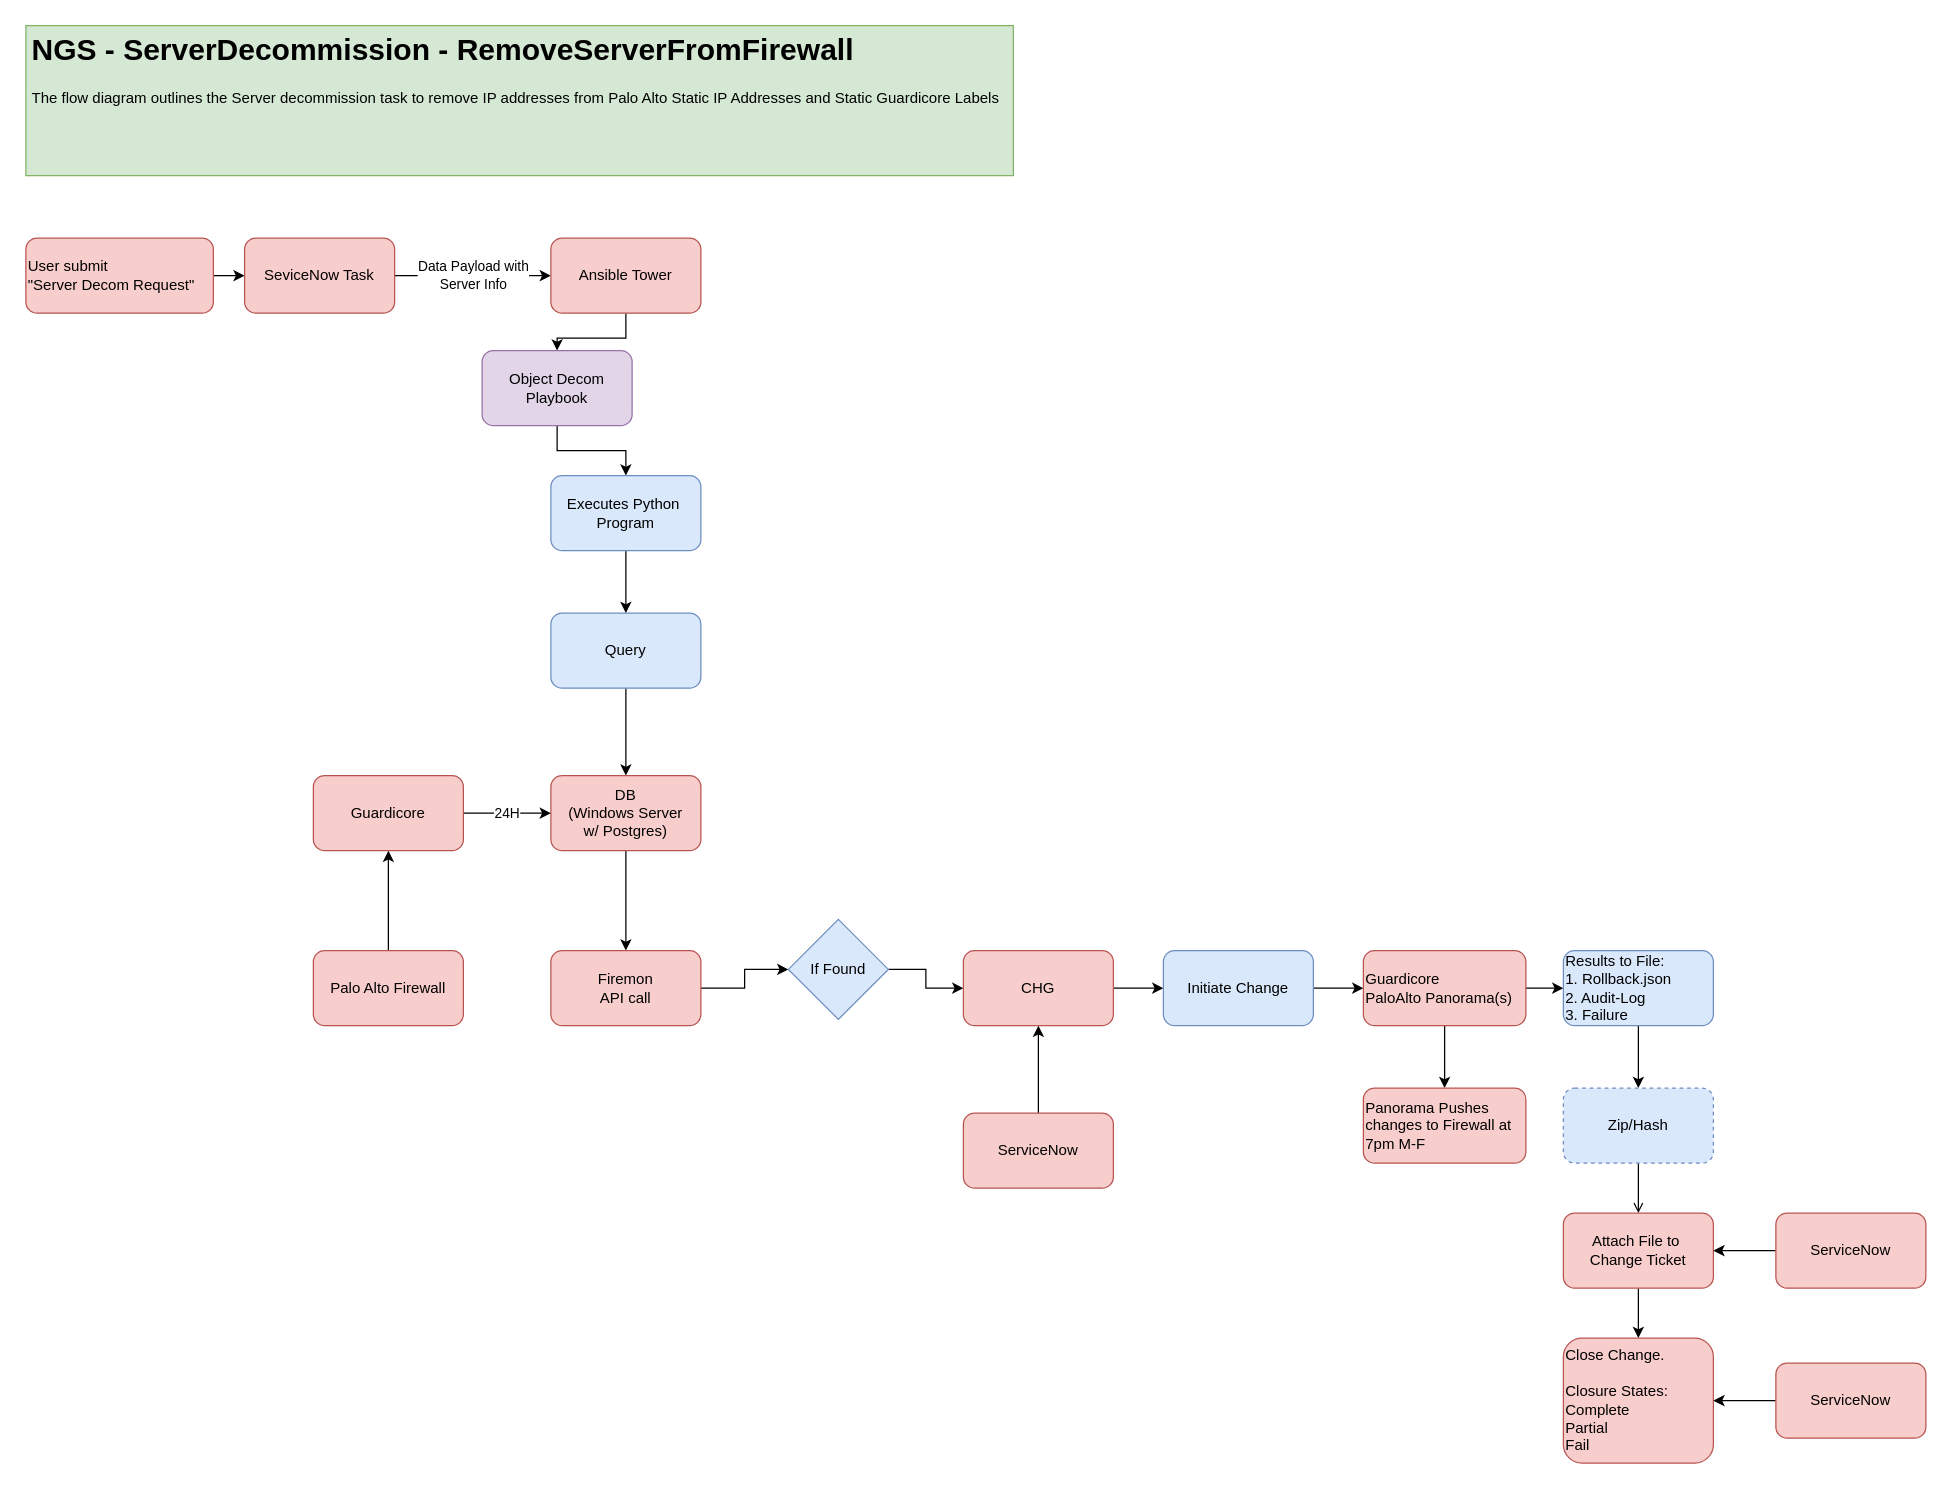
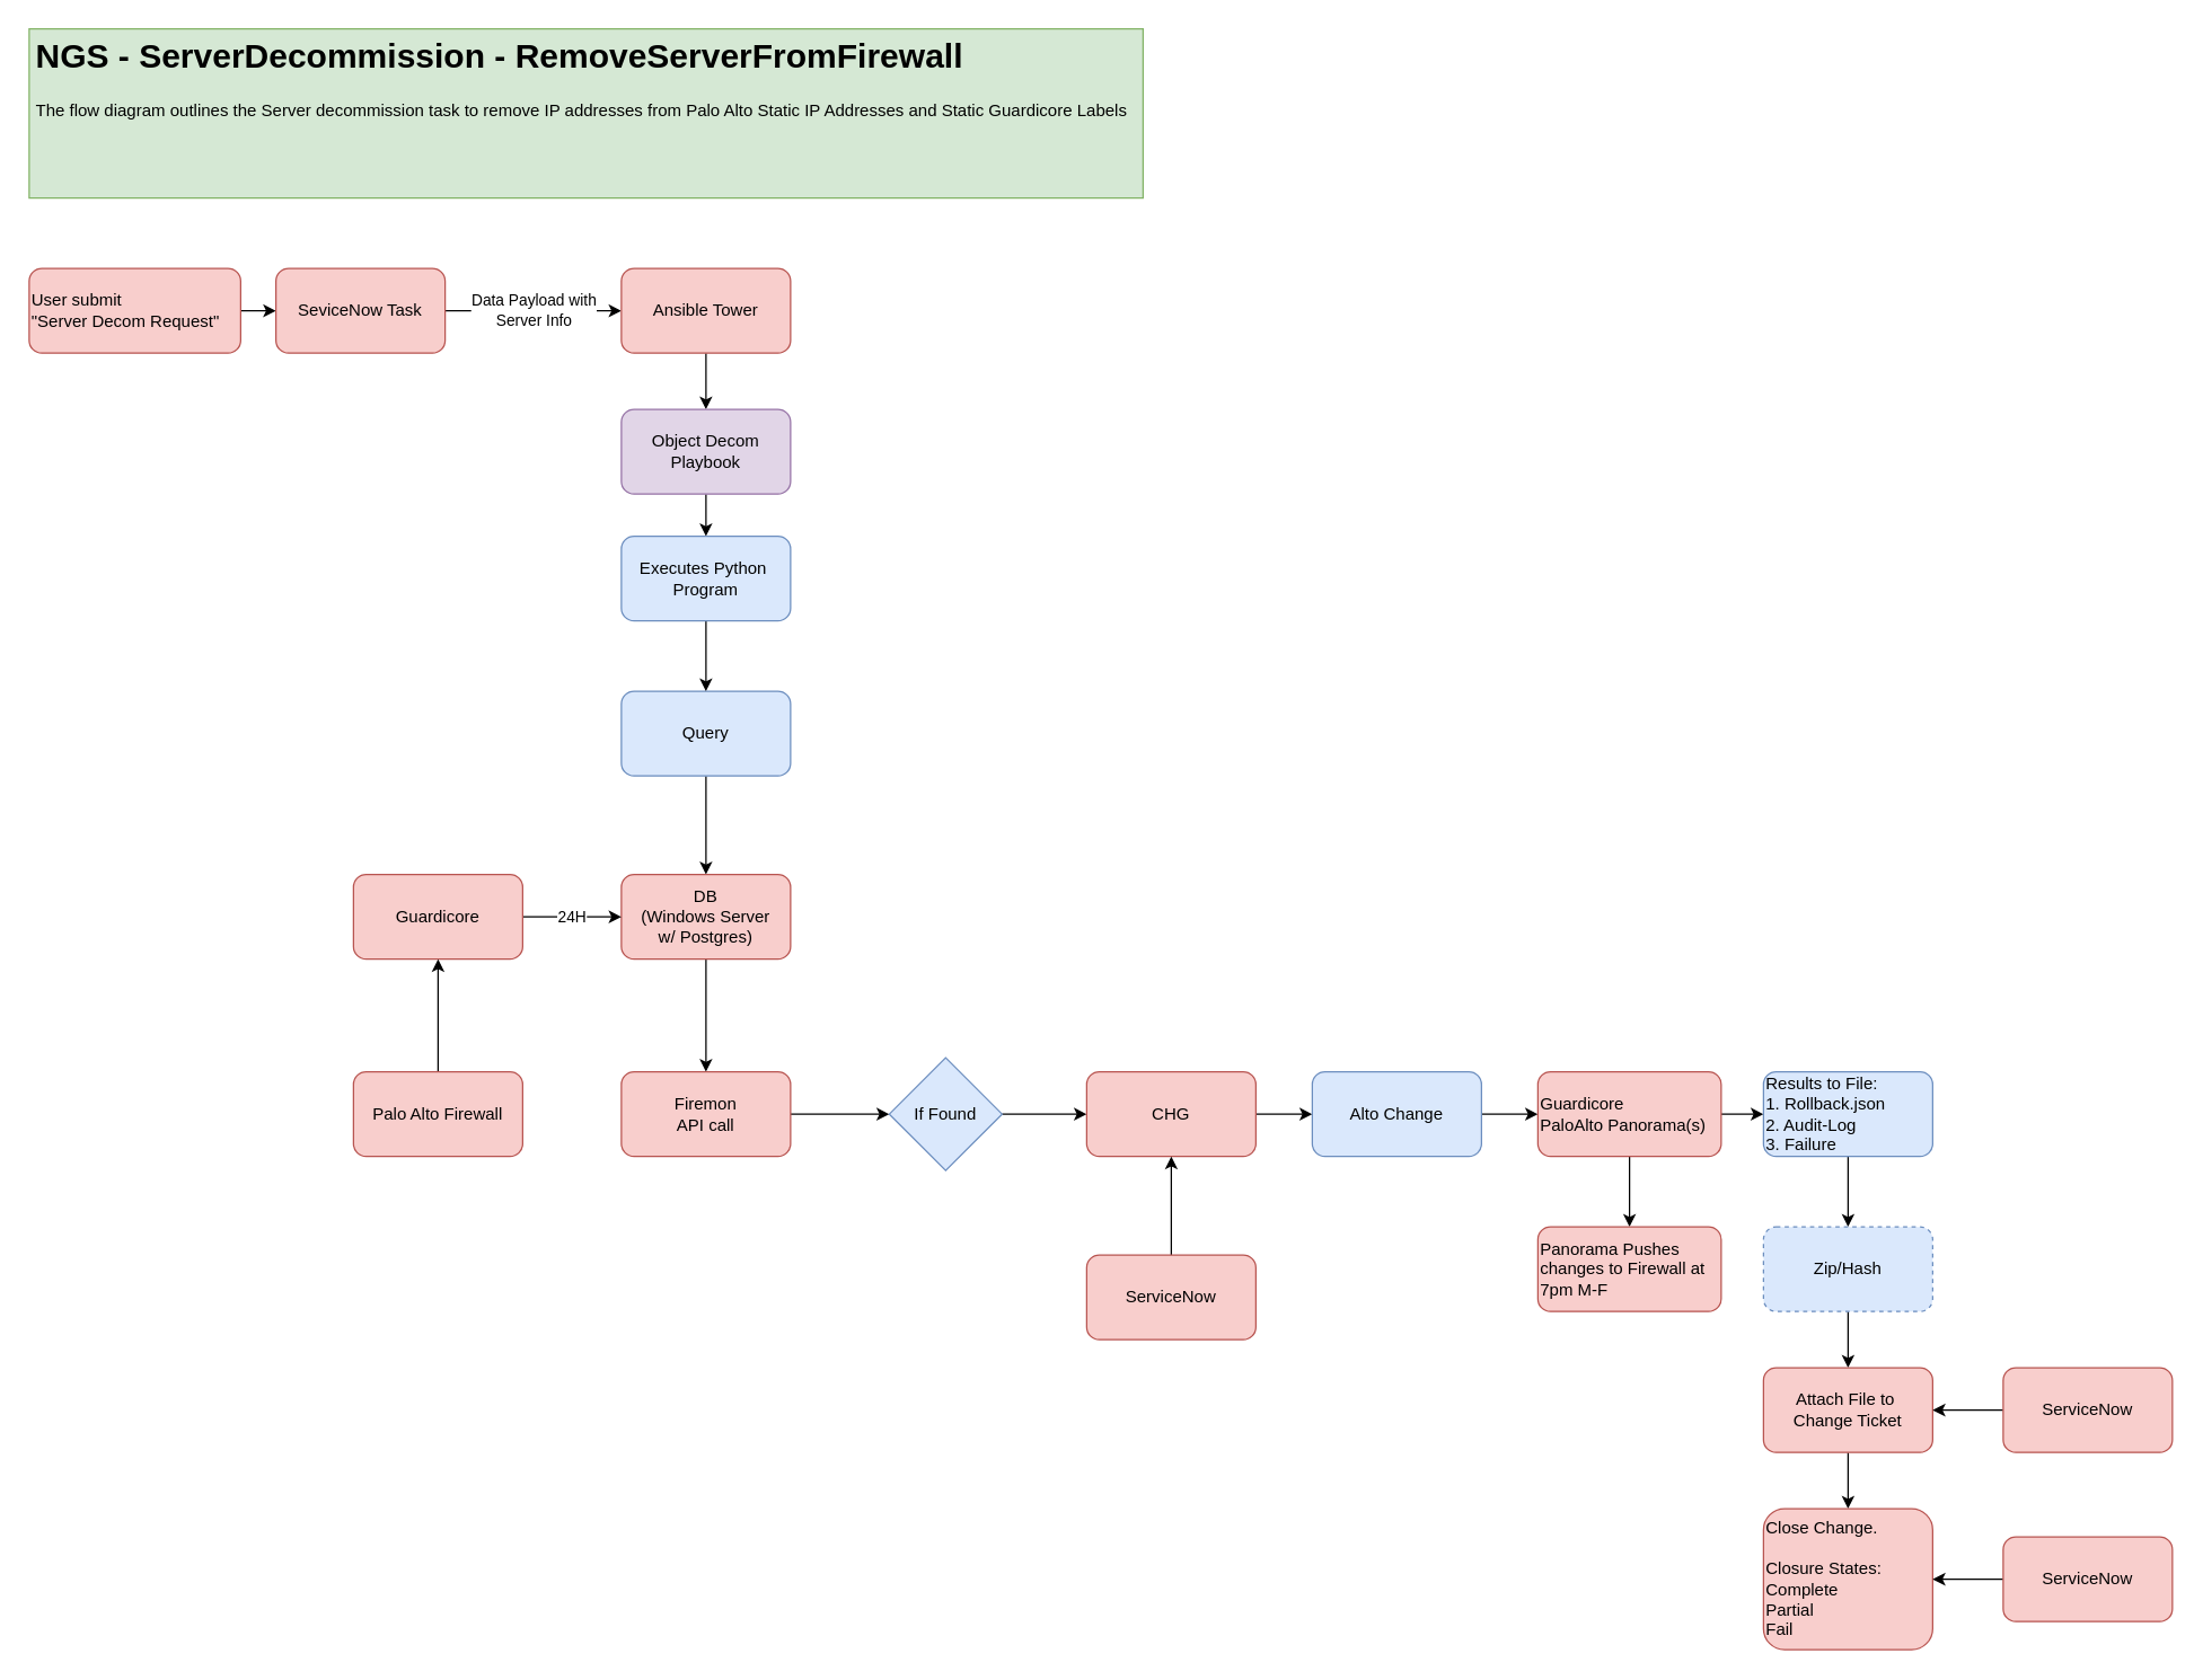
  <mxCell id="0" />
  <mxCell id="1" parent="0" />
  <mxCell id="2" value="" style="edgeStyle=orthogonalEdgeStyle;rounded=0;orthogonalLoop=1;jettySize=auto;html=1;" parent="1" source="3" target="5" edge="1"><mxGeometry relative="1" as="geometry" /></mxCell>
  <mxCell id="3" value="Query" style="rounded=1;whiteSpace=wrap;html=1;fillColor=#dae8fc;strokeColor=#6c8ebf;" parent="1" vertex="1"><mxGeometry x="440" y="490" width="120" height="60" as="geometry" /></mxCell>
  <mxCell id="4" value="" style="edgeStyle=orthogonalEdgeStyle;rounded=0;orthogonalLoop=1;jettySize=auto;html=1;" parent="1" source="5" target="7" edge="1"><mxGeometry relative="1" as="geometry" /></mxCell>
  <mxCell id="5" value="DB&lt;br&gt;(Windows Server&lt;br&gt;w/ Postgres)" style="rounded=1;whiteSpace=wrap;html=1;fillColor=#f8cecc;strokeColor=#b85450;" parent="1" vertex="1"><mxGeometry x="440" y="620" width="120" height="60" as="geometry" /></mxCell>
  <mxCell id="6" value="" style="edgeStyle=orthogonalEdgeStyle;rounded=0;orthogonalLoop=1;jettySize=auto;html=1;entryX=0;entryY=0.5;entryDx=0;entryDy=0;" parent="1" source="7" target="13" edge="1"><mxGeometry relative="1" as="geometry"><mxPoint x="640" y="790" as="targetPoint" /></mxGeometry></mxCell>
  <mxCell id="7" value="Firemon&lt;br&gt;API call" style="rounded=1;whiteSpace=wrap;html=1;fillColor=#f8cecc;strokeColor=#b85450;" parent="1" vertex="1"><mxGeometry x="440" y="760" width="120" height="60" as="geometry" /></mxCell>
  <mxCell id="8" value="24H" style="edgeStyle=orthogonalEdgeStyle;rounded=0;orthogonalLoop=1;jettySize=auto;html=1;" parent="1" source="9" target="5" edge="1"><mxGeometry relative="1" as="geometry" /></mxCell>
  <mxCell id="9" value="Guardicore" style="rounded=1;whiteSpace=wrap;html=1;fillColor=#f8cecc;strokeColor=#b85450;" parent="1" vertex="1"><mxGeometry x="250" y="620" width="120" height="60" as="geometry" /></mxCell>
  <mxCell id="10" value="" style="edgeStyle=orthogonalEdgeStyle;rounded=0;orthogonalLoop=1;jettySize=auto;html=1;" parent="1" source="11" target="9" edge="1"><mxGeometry relative="1" as="geometry" /></mxCell>
  <mxCell id="11" value="Palo Alto Firewall" style="rounded=1;whiteSpace=wrap;html=1;fillColor=#f8cecc;strokeColor=#b85450;" parent="1" vertex="1"><mxGeometry x="250" y="760" width="120" height="60" as="geometry" /></mxCell>
  <mxCell id="12" style="edgeStyle=orthogonalEdgeStyle;rounded=0;orthogonalLoop=1;jettySize=auto;html=1;" parent="1" source="13" target="15" edge="1"><mxGeometry relative="1" as="geometry" /></mxCell>
- <mxCell id="13" value="If Found" style="rhombus;whiteSpace=wrap;html=1;fillColor=#dae8fc;strokeColor=#6c8ebf;" parent="1" vertex="1"><mxGeometry x="630" y="735" width="80" height="80" as="geometry" /></mxCell>
+ <mxCell id="13" value="If Found" style="rhombus;whiteSpace=wrap;html=1;fillColor=#dae8fc;strokeColor=#6c8ebf;" parent="1" vertex="1"><mxGeometry x="630" y="750" width="80" height="80" as="geometry" /></mxCell>
  <mxCell id="14" value="" style="edgeStyle=orthogonalEdgeStyle;rounded=0;orthogonalLoop=1;jettySize=auto;html=1;" parent="1" source="15" target="17" edge="1"><mxGeometry relative="1" as="geometry" /></mxCell>
  <mxCell id="15" value="CHG" style="rounded=1;whiteSpace=wrap;html=1;fillColor=#f8cecc;strokeColor=#b85450;" parent="1" vertex="1"><mxGeometry x="770" y="760" width="120" height="60" as="geometry" /></mxCell>
  <mxCell id="16" value="" style="edgeStyle=orthogonalEdgeStyle;rounded=0;orthogonalLoop=1;jettySize=auto;html=1;" parent="1" source="17" target="20" edge="1"><mxGeometry relative="1" as="geometry" /></mxCell>
- <mxCell id="17" value="Initiate Change" style="rounded=1;whiteSpace=wrap;html=1;fillColor=#dae8fc;strokeColor=#6c8ebf;" parent="1" vertex="1"><mxGeometry x="930" y="760" width="120" height="60" as="geometry" /></mxCell>
+ <mxCell id="17" value="Alto Change" style="rounded=1;whiteSpace=wrap;html=1;fillColor=#dae8fc;strokeColor=#6c8ebf;" parent="1" vertex="1"><mxGeometry x="930" y="760" width="120" height="60" as="geometry" /></mxCell>
  <mxCell id="18" value="" style="edgeStyle=orthogonalEdgeStyle;rounded=0;orthogonalLoop=1;jettySize=auto;html=1;" parent="1" source="20" target="23" edge="1"><mxGeometry relative="1" as="geometry" /></mxCell>
  <mxCell id="19" value="" style="edgeStyle=orthogonalEdgeStyle;rounded=0;orthogonalLoop=1;jettySize=auto;html=1;" parent="1" source="20" target="21" edge="1"><mxGeometry relative="1" as="geometry" /></mxCell>
  <mxCell id="20" value="Guardicore&lt;br&gt;PaloAlto Panorama(s)" style="rounded=1;whiteSpace=wrap;html=1;fillColor=#f8cecc;strokeColor=#b85450;align=left;" parent="1" vertex="1"><mxGeometry x="1090" y="760" width="130" height="60" as="geometry" /></mxCell>
  <mxCell id="21" value="Panorama Pushes changes to Firewall at 7pm M-F" style="rounded=1;whiteSpace=wrap;html=1;fillColor=#f8cecc;strokeColor=#b85450;align=left;" parent="1" vertex="1"><mxGeometry x="1090" y="870" width="130" height="60" as="geometry" /></mxCell>
  <mxCell id="22" style="edgeStyle=orthogonalEdgeStyle;rounded=0;orthogonalLoop=1;jettySize=auto;html=1;" parent="1" source="23" target="25" edge="1"><mxGeometry relative="1" as="geometry" /></mxCell>
  <mxCell id="23" value="Results to File:&lt;br&gt;1. Rollback.json&lt;br&gt;2. Audit-Log&lt;br&gt;3. Failure" style="rounded=1;whiteSpace=wrap;html=1;fillColor=#dae8fc;strokeColor=#6c8ebf;align=left;" parent="1" vertex="1"><mxGeometry x="1250" y="760" width="120" height="60" as="geometry" /></mxCell>
- <mxCell id="24" value="" style="edgeStyle=orthogonalEdgeStyle;rounded=0;orthogonalLoop=1;jettySize=auto;html=1;endArrow=open;" parent="1" source="25" target="27" edge="1"><mxGeometry relative="1" as="geometry" /></mxCell>
+ <mxCell id="24" value="" style="edgeStyle=orthogonalEdgeStyle;rounded=0;orthogonalLoop=1;jettySize=auto;html=1;" parent="1" source="25" target="27" edge="1"><mxGeometry relative="1" as="geometry" /></mxCell>
  <mxCell id="25" value="Zip/Hash" style="rounded=1;whiteSpace=wrap;html=1;fillColor=#dae8fc;strokeColor=#6c8ebf;dashed=1;" parent="1" vertex="1"><mxGeometry x="1250" y="870" width="120" height="60" as="geometry" /></mxCell>
  <mxCell id="26" value="" style="edgeStyle=orthogonalEdgeStyle;rounded=0;orthogonalLoop=1;jettySize=auto;html=1;" parent="1" source="27" target="28" edge="1"><mxGeometry relative="1" as="geometry" /></mxCell>
  <mxCell id="27" value="Attach File to&amp;nbsp;&lt;br&gt;Change Ticket" style="rounded=1;whiteSpace=wrap;html=1;fillColor=#f8cecc;strokeColor=#b85450;" parent="1" vertex="1"><mxGeometry x="1250" y="970" width="120" height="60" as="geometry" /></mxCell>
  <mxCell id="28" value="Close Change.&lt;br&gt;&lt;br&gt;Closure States:&amp;nbsp;&lt;br&gt;Complete&lt;br&gt;Partial&lt;br&gt;Fail" style="rounded=1;whiteSpace=wrap;html=1;fillColor=#f8cecc;strokeColor=#b85450;align=left;" parent="1" vertex="1"><mxGeometry x="1250" y="1070" width="120" height="100" as="geometry" /></mxCell>
  <mxCell id="29" style="edgeStyle=orthogonalEdgeStyle;rounded=0;orthogonalLoop=1;jettySize=auto;html=1;entryX=0.5;entryY=1;entryDx=0;entryDy=0;" parent="1" source="30" target="15" edge="1"><mxGeometry relative="1" as="geometry" /></mxCell>
  <mxCell id="30" value="ServiceNow" style="rounded=1;whiteSpace=wrap;html=1;fillColor=#f8cecc;strokeColor=#b85450;" parent="1" vertex="1"><mxGeometry x="770" y="890" width="120" height="60" as="geometry" /></mxCell>
  <mxCell id="31" value="" style="edgeStyle=orthogonalEdgeStyle;rounded=0;orthogonalLoop=1;jettySize=auto;html=1;" parent="1" source="32" target="27" edge="1"><mxGeometry relative="1" as="geometry" /></mxCell>
  <mxCell id="32" value="ServiceNow" style="rounded=1;whiteSpace=wrap;html=1;fillColor=#f8cecc;strokeColor=#b85450;" parent="1" vertex="1"><mxGeometry x="1420" y="970" width="120" height="60" as="geometry" /></mxCell>
  <mxCell id="33" value="" style="edgeStyle=orthogonalEdgeStyle;rounded=0;orthogonalLoop=1;jettySize=auto;html=1;" parent="1" source="34" target="28" edge="1"><mxGeometry relative="1" as="geometry" /></mxCell>
  <mxCell id="34" value="ServiceNow" style="rounded=1;whiteSpace=wrap;html=1;fillColor=#f8cecc;strokeColor=#b85450;" parent="1" vertex="1"><mxGeometry x="1420" y="1090" width="120" height="60" as="geometry" /></mxCell>
  <mxCell id="35" value="" style="edgeStyle=orthogonalEdgeStyle;rounded=0;orthogonalLoop=1;jettySize=auto;html=1;" parent="1" source="36" target="38" edge="1"><mxGeometry relative="1" as="geometry" /></mxCell>
  <mxCell id="36" value="User submit &lt;br&gt;&quot;Server Decom Request&quot;" style="rounded=1;whiteSpace=wrap;html=1;fillColor=#f8cecc;strokeColor=#b85450;align=left;" parent="1" vertex="1"><mxGeometry x="20" y="190" width="150" height="60" as="geometry" /></mxCell>
  <mxCell id="37" value="Data Payload with&lt;br&gt;Server Info" style="edgeStyle=orthogonalEdgeStyle;rounded=0;orthogonalLoop=1;jettySize=auto;html=1;" parent="1" source="38" target="40" edge="1"><mxGeometry relative="1" as="geometry" /></mxCell>
  <mxCell id="38" value="SeviceNow Task" style="rounded=1;whiteSpace=wrap;html=1;fillColor=#f8cecc;strokeColor=#b85450;" parent="1" vertex="1"><mxGeometry x="195" y="190" width="120" height="60" as="geometry" /></mxCell>
  <mxCell id="39" value="" style="edgeStyle=orthogonalEdgeStyle;rounded=0;orthogonalLoop=1;jettySize=auto;html=1;" parent="1" source="40" target="42" edge="1"><mxGeometry relative="1" as="geometry" /></mxCell>
  <mxCell id="40" value="Ansible Tower" style="rounded=1;whiteSpace=wrap;html=1;fillColor=#f8cecc;strokeColor=#b85450;" parent="1" vertex="1"><mxGeometry x="440" y="190" width="120" height="60" as="geometry" /></mxCell>
  <mxCell id="41" value="" style="edgeStyle=orthogonalEdgeStyle;rounded=0;orthogonalLoop=1;jettySize=auto;html=1;" parent="1" source="42" target="44" edge="1"><mxGeometry relative="1" as="geometry" /></mxCell>
- <mxCell id="42" value="Object Decom&lt;br&gt;Playbook" style="rounded=1;whiteSpace=wrap;html=1;fillColor=#e1d5e7;strokeColor=#9673a6;" parent="1" vertex="1"><mxGeometry x="385" y="280" width="120" height="60" as="geometry" /></mxCell>
+ <mxCell id="42" value="Object Decom&lt;br&gt;Playbook" style="rounded=1;whiteSpace=wrap;html=1;fillColor=#e1d5e7;strokeColor=#9673a6;" parent="1" vertex="1"><mxGeometry x="440" y="290" width="120" height="60" as="geometry" /></mxCell>
  <mxCell id="43" style="edgeStyle=orthogonalEdgeStyle;rounded=0;orthogonalLoop=1;jettySize=auto;html=1;" parent="1" source="44" target="3" edge="1"><mxGeometry relative="1" as="geometry" /></mxCell>
  <mxCell id="44" value="Executes Python&amp;nbsp;&lt;br&gt;Program" style="rounded=1;whiteSpace=wrap;html=1;fillColor=#dae8fc;strokeColor=#6c8ebf;" parent="1" vertex="1"><mxGeometry x="440" y="380" width="120" height="60" as="geometry" /></mxCell>
  <mxCell id="45" value="&lt;h1&gt;NGS - ServerDecommission - RemoveServerFromFirewall&lt;/h1&gt;&lt;p&gt;The flow diagram outlines the Server decommission task to remove IP addresses from Palo Alto Static IP Addresses and Static Guardicore Labels&amp;nbsp;&lt;/p&gt;" style="text;html=1;strokeColor=#82b366;fillColor=#d5e8d4;spacing=5;spacingTop=-20;whiteSpace=wrap;overflow=hidden;rounded=0;" parent="1" vertex="1"><mxGeometry x="20" y="20" width="790" height="120" as="geometry" /></mxCell>
